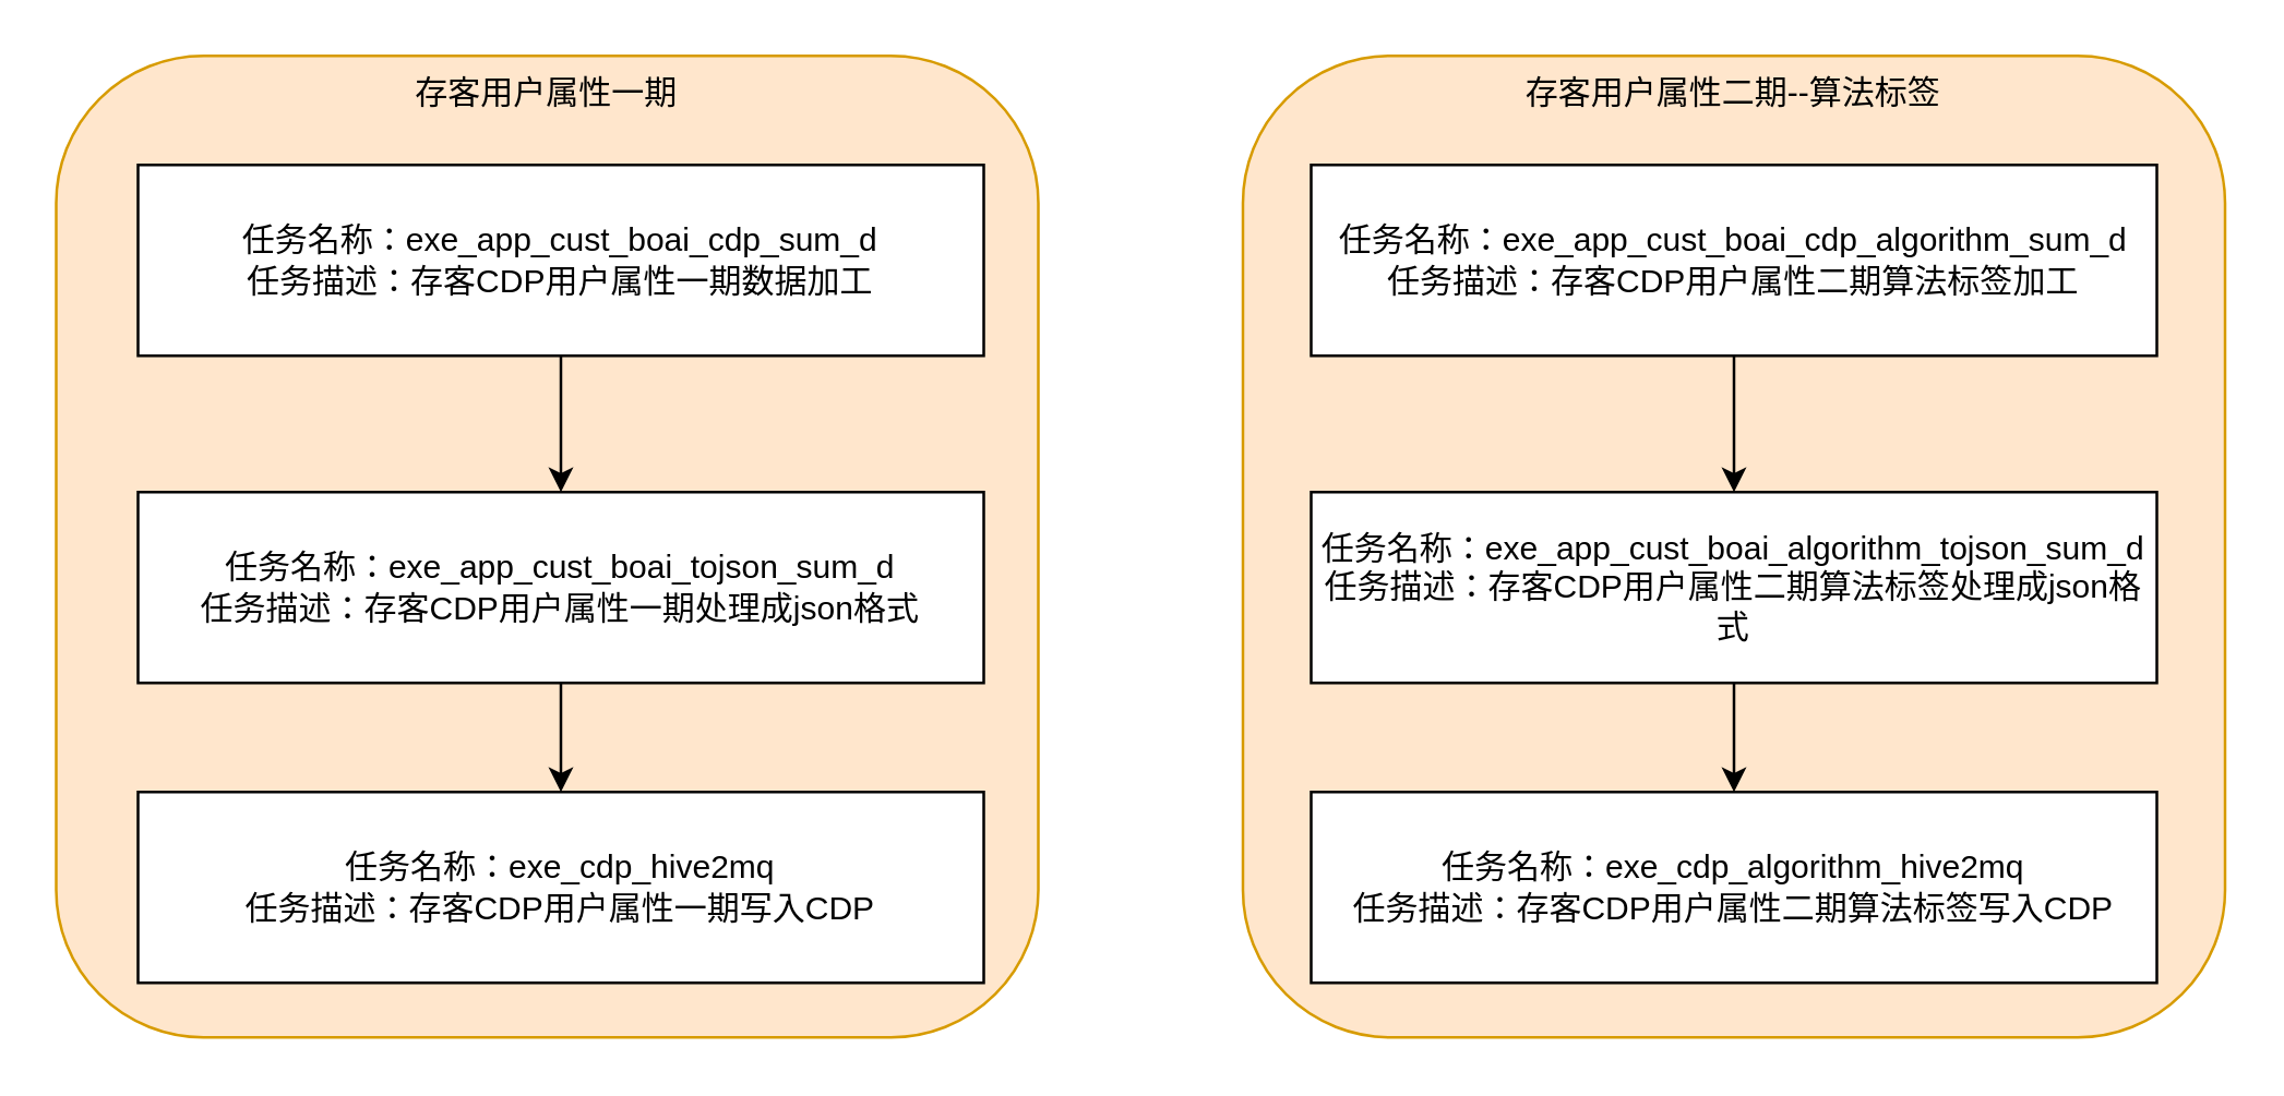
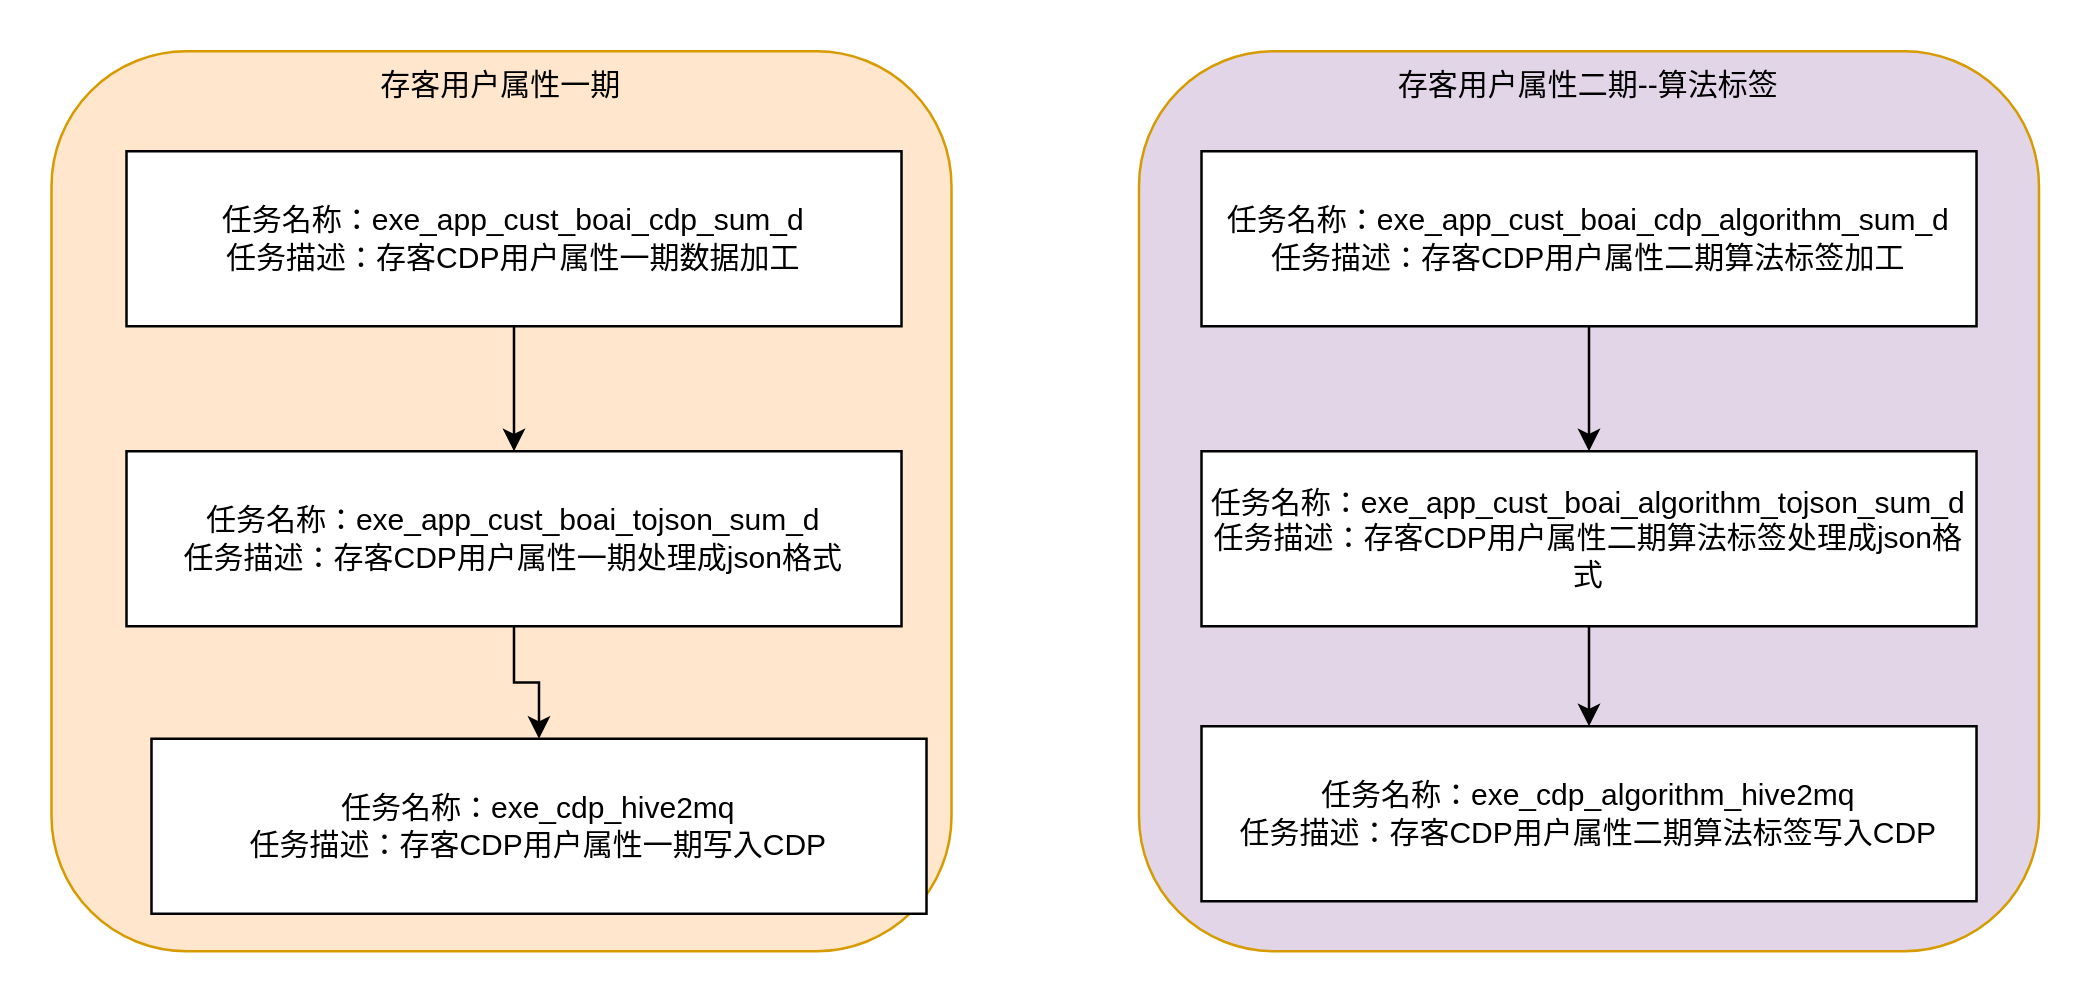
  <mxCell id="0" />
  <mxCell id="1" parent="0" />
- <mxCell id="2" value="存客用户属性二期--算法标签" style="rounded=1;whiteSpace=wrap;html=1;verticalAlign=top;fillColor=#ffe6cc;strokeColor=#d79b00;" vertex="1" parent="1"><mxGeometry x="455" y="20" width="360" height="360" as="geometry" /></mxCell>
+ <mxCell id="2" value="存客用户属性二期--算法标签" style="rounded=1;whiteSpace=wrap;html=1;verticalAlign=top;fillColor=#e1d5e7;strokeColor=#d79b00;" vertex="1" parent="1"><mxGeometry x="455" y="20" width="360" height="360" as="geometry" /></mxCell>
  <mxCell id="3" value="存客用户属性一期" style="rounded=1;whiteSpace=wrap;html=1;verticalAlign=top;fillColor=#ffe6cc;strokeColor=#d79b00;" vertex="1" parent="1"><mxGeometry x="20" y="20" width="360" height="360" as="geometry" /></mxCell>
  <mxCell id="4" value="" style="edgeStyle=orthogonalEdgeStyle;rounded=0;orthogonalLoop=1;jettySize=auto;html=1;" edge="1" parent="1" source="5" target="7"><mxGeometry relative="1" as="geometry" /></mxCell>
  <mxCell id="5" value="任务名称：exe_app_cust_boai_cdp_sum_d&lt;div&gt;任务描述：存客CDP用户属性一期数据加工&lt;/div&gt;" style="rounded=0;whiteSpace=wrap;html=1;" parent="1" vertex="1"><mxGeometry x="50" y="60" width="310" height="70" as="geometry" /></mxCell>
  <mxCell id="6" value="" style="edgeStyle=orthogonalEdgeStyle;rounded=0;orthogonalLoop=1;jettySize=auto;html=1;" edge="1" parent="1" source="7" target="8"><mxGeometry relative="1" as="geometry" /></mxCell>
  <mxCell id="7" value="任务名称：exe_app_cust_boai_tojson_sum_d&lt;div&gt;任务描述：存客CDP用户属性一期处理成json格式&lt;/div&gt;" style="rounded=0;whiteSpace=wrap;html=1;" vertex="1" parent="1"><mxGeometry x="50" y="180" width="310" height="70" as="geometry" /></mxCell>
- <mxCell id="8" value="任务名称：exe_cdp_hive2mq&lt;div&gt;任务描述：存客CDP用户属性一期写入CDP&lt;/div&gt;" style="rounded=0;whiteSpace=wrap;html=1;" vertex="1" parent="1"><mxGeometry x="50" y="290" width="310" height="70" as="geometry" /></mxCell>
+ <mxCell id="8" value="任务名称：exe_cdp_hive2mq&lt;div&gt;任务描述：存客CDP用户属性一期写入CDP&lt;/div&gt;" style="rounded=0;whiteSpace=wrap;html=1;" vertex="1" parent="1"><mxGeometry x="60" y="295" width="310" height="70" as="geometry" /></mxCell>
  <mxCell id="9" value="" style="edgeStyle=orthogonalEdgeStyle;rounded=0;orthogonalLoop=1;jettySize=auto;html=1;" edge="1" parent="1" source="10" target="12"><mxGeometry relative="1" as="geometry" /></mxCell>
  <mxCell id="10" value="任务名称：exe_app_cust_boai_cdp_algorithm_sum_d&lt;div&gt;任务描述：存客CDP用户属性二期算法标签加工&lt;/div&gt;" style="rounded=0;whiteSpace=wrap;html=1;" vertex="1" parent="1"><mxGeometry x="480" y="60" width="310" height="70" as="geometry" /></mxCell>
  <mxCell id="11" value="" style="edgeStyle=orthogonalEdgeStyle;rounded=0;orthogonalLoop=1;jettySize=auto;html=1;" edge="1" parent="1" source="12" target="13"><mxGeometry relative="1" as="geometry" /></mxCell>
  <mxCell id="12" value="任务名称：exe_app_cust_boai_algorithm_tojson_sum_d&lt;div&gt;任务描述：存客CDP用户属性二期算法标签处理成json格式&lt;/div&gt;" style="rounded=0;whiteSpace=wrap;html=1;" vertex="1" parent="1"><mxGeometry x="480" y="180" width="310" height="70" as="geometry" /></mxCell>
  <mxCell id="13" value="任务名称：exe_cdp_algorithm_hive2mq&lt;div&gt;任务描述：存客CDP用户属性二期算法标签写入CDP&lt;/div&gt;" style="rounded=0;whiteSpace=wrap;html=1;" vertex="1" parent="1"><mxGeometry x="480" y="290" width="310" height="70" as="geometry" /></mxCell>
